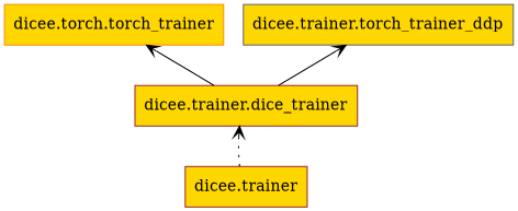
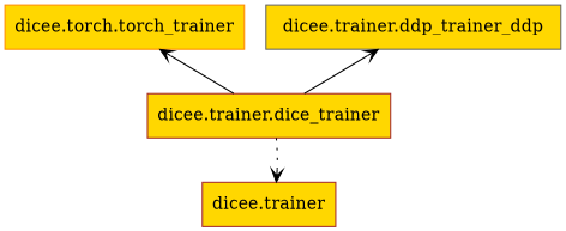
  digraph {
    rankdir=BT
    node [color=brown fillcolor=gold shape=box style="solid,filled"]
    edge [arrowhead=open arrowtail=none style=solid]
    n1 [label="dicee.trainer"]
    n2 [label="dicee.trainer.dice_trainer"]
    n3 [color=darkorange label="dicee.torch.torch_trainer"]
-   n4 [color=gray40 label="dicee.trainer.torch_trainer_ddp"]
-   n1 -> n2 [style=dotted]
+   n4 [color=gray40 label="dicee.trainer.ddp_trainer_ddp"]
+   n2 -> n1 [style=dotted]
    n2 -> n3
    n2 -> n4
  }
